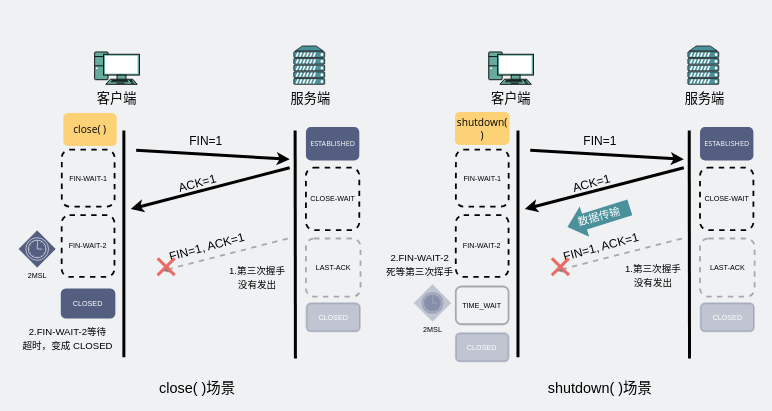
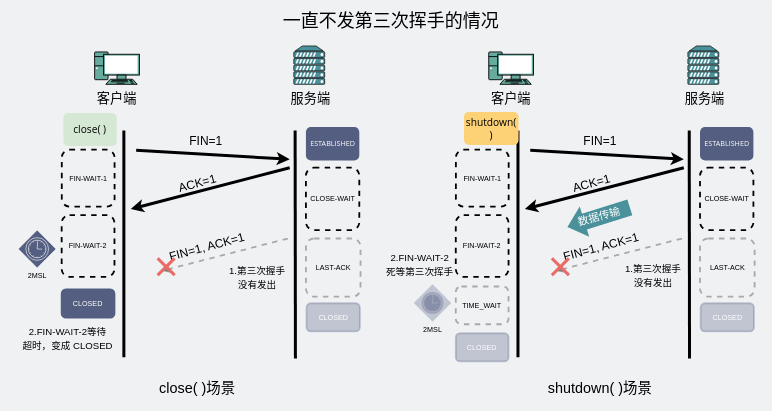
  <mxCell id="0" />
  <mxCell id="1" parent="0" />
  <mxCell id="2" value="" style="fontColor=#0066CC;verticalAlign=top;verticalLabelPosition=bottom;labelPosition=center;align=center;html=1;outlineConnect=0;gradientColor=none;gradientDirection=north;strokeWidth=2;shape=mxgraph.networks.pc;fillColor=#67AB9F;fontSize=30;" parent="1" vertex="1"><mxGeometry x="157.27" y="86" width="74.65" height="54" as="geometry" /></mxCell>
  <mxCell id="3" value="客户端" style="text;html=1;strokeColor=none;fillColor=none;align=center;verticalAlign=middle;whiteSpace=wrap;rounded=0;fontSize=22;" parent="1" vertex="1"><mxGeometry x="105.09" y="154" width="179" height="20" as="geometry" /></mxCell>
  <mxCell id="4" value="" style="fontColor=#0066CC;verticalAlign=top;verticalLabelPosition=bottom;labelPosition=center;align=center;html=1;outlineConnect=0;gradientColor=none;gradientDirection=north;strokeWidth=2;shape=mxgraph.networks.server;fillColor=#4A919B;" parent="1" vertex="1"><mxGeometry x="489.27" y="76" width="51.5" height="64" as="geometry" /></mxCell>
  <mxCell id="5" value="服务端" style="text;html=1;strokeColor=none;fillColor=none;align=center;verticalAlign=middle;whiteSpace=wrap;rounded=0;fontSize=22;" parent="1" vertex="1"><mxGeometry x="428.27" y="154" width="179" height="20" as="geometry" /></mxCell>
+ <mxCell id="6" value="&lt;span style=&quot;font-size: 30px&quot;&gt;一直不发第三次挥手的情况&lt;/span&gt;" style="text;html=1;strokeColor=none;fillColor=none;align=center;verticalAlign=middle;whiteSpace=wrap;rounded=0;" parent="1" vertex="1"><mxGeometry x="453.96" y="20" width="395" height="28" as="geometry" /></mxCell>
  <mxCell id="7" value="" style="endArrow=none;html=1;strokeWidth=5;" parent="1" edge="1"><mxGeometry width="50" height="50" relative="1" as="geometry"><mxPoint x="206" y="595" as="sourcePoint" /><mxPoint x="206" y="217" as="targetPoint" /></mxGeometry></mxCell>
  <mxCell id="8" value="" style="endArrow=classic;html=1;strokeWidth=5;fontSize=20;" parent="1" edge="1"><mxGeometry width="50" height="50" relative="1" as="geometry"><mxPoint x="226.5" y="250" as="sourcePoint" /><mxPoint x="482.5" y="265" as="targetPoint" /></mxGeometry></mxCell>
  <mxCell id="9" value="FIN=1" style="text;html=1;strokeColor=none;fillColor=none;align=center;verticalAlign=middle;whiteSpace=wrap;rounded=0;fontSize=20;" parent="1" vertex="1"><mxGeometry x="296.5" y="223" width="92" height="21" as="geometry" /></mxCell>
  <mxCell id="10" value="" style="endArrow=none;html=1;strokeWidth=5;startArrow=classic;startFill=1;endFill=0;" parent="1" edge="1"><mxGeometry width="50" height="50" relative="1" as="geometry"><mxPoint x="217.5" y="348" as="sourcePoint" /><mxPoint x="482.5" y="279" as="targetPoint" /></mxGeometry></mxCell>
  <mxCell id="11" value="FIN-WAIT-1" style="rounded=1;whiteSpace=wrap;html=1;strokeColor=#000000;fillColor=none;dashed=1;strokeWidth=3;" parent="1" vertex="1"><mxGeometry x="102.5" y="249" width="88" height="95" as="geometry" /></mxCell>
  <mxCell id="12" value="&lt;span style=&quot;font-family: &amp;quot;open sans&amp;quot; , &amp;quot;clear sans&amp;quot; , &amp;quot;helvetica neue&amp;quot; , &amp;quot;helvetica&amp;quot; , &amp;quot;arial&amp;quot; , sans-serif&quot;&gt;&lt;font style=&quot;font-size: 12px&quot;&gt;ESTABLISHED&lt;/font&gt;&lt;/span&gt;" style="rounded=1;whiteSpace=wrap;html=1;dashed=1;strokeWidth=3;strokeColor=none;fillColor=#535E80;fontColor=#FFFFFF;" parent="1" vertex="1"><mxGeometry x="509.5" y="211" width="89" height="56" as="geometry" /></mxCell>
  <mxCell id="13" value="&lt;span&gt;CLOSE-WAIT&lt;/span&gt;" style="rounded=1;whiteSpace=wrap;html=1;strokeColor=#000000;dashed=1;strokeWidth=3;fillColor=none;" parent="1" vertex="1"><mxGeometry x="509.5" y="279" width="89" height="104" as="geometry" /></mxCell>
  <mxCell id="14" value="LAST-ACK" style="rounded=1;whiteSpace=wrap;html=1;strokeColor=#000000;fillColor=none;dashed=1;strokeWidth=3;opacity=30;" parent="1" vertex="1"><mxGeometry x="509.5" y="397" width="91" height="97" as="geometry" /></mxCell>
  <mxCell id="15" value="FIN-WAIT-2" style="rounded=1;whiteSpace=wrap;html=1;strokeColor=#000000;dashed=1;strokeWidth=3;fillColor=none;" parent="1" vertex="1"><mxGeometry x="102.32" y="358" width="88" height="103" as="geometry" /></mxCell>
  <mxCell id="16" value="ACK=1" style="text;html=1;strokeColor=none;fillColor=none;align=center;verticalAlign=middle;whiteSpace=wrap;rounded=0;fontSize=20;rotation=-15;" parent="1" vertex="1"><mxGeometry x="194.09" y="287.92" width="269" height="32" as="geometry" /></mxCell>
  <mxCell id="17" value="" style="endArrow=none;html=1;strokeWidth=5;" parent="1" edge="1"><mxGeometry width="50" height="50" relative="1" as="geometry"><mxPoint x="492" y="597" as="sourcePoint" /><mxPoint x="491.5" y="217" as="targetPoint" /></mxGeometry></mxCell>
  <mxCell id="18" value="" style="endArrow=none;html=1;strokeWidth=3;startArrow=classic;startFill=1;endFill=0;dashed=1;opacity=30;" parent="1" edge="1"><mxGeometry width="50" height="50" relative="1" as="geometry"><mxPoint x="269" y="451" as="sourcePoint" /><mxPoint x="483.5" y="396" as="targetPoint" /></mxGeometry></mxCell>
  <mxCell id="19" value="FIN=1, ACK=1" style="text;html=1;strokeColor=none;fillColor=none;align=center;verticalAlign=middle;whiteSpace=wrap;rounded=0;fontSize=20;rotation=-15;" parent="1" vertex="1"><mxGeometry x="210" y="394" width="269" height="32" as="geometry" /></mxCell>
  <mxCell id="20" value="&lt;font color=&quot;#ffffff&quot;&gt;CLOSED&lt;/font&gt;" style="rounded=1;whiteSpace=wrap;html=1;strokeWidth=3;strokeColor=#535E80;fillColor=#535E80;" parent="1" vertex="1"><mxGeometry x="102.32" y="482" width="88" height="47" as="geometry" /></mxCell>
  <mxCell id="21" value="&lt;font color=&quot;#ffffff&quot;&gt;CLOSED&lt;/font&gt;" style="rounded=1;whiteSpace=wrap;html=1;strokeWidth=3;strokeColor=#535E80;fillColor=#535E80;opacity=30;" parent="1" vertex="1"><mxGeometry x="510.5" y="505" width="89" height="47" as="geometry" /></mxCell>
  <mxCell id="22" value="" style="points=[[0.25,0.25,0],[0.5,0,0],[0.75,0.25,0],[1,0.5,0],[0.75,0.75,0],[0.5,1,0],[0.25,0.75,0],[0,0.5,0]];shape=mxgraph.bpmn.gateway2;html=1;verticalLabelPosition=bottom;labelBackgroundColor=#ffffff;verticalAlign=top;align=center;perimeter=rhombusPerimeter;outlineConnect=0;outline=standard;symbol=timer;fillColor=#535E80;strokeColor=#FFFFFF;" parent="1" vertex="1"><mxGeometry x="30" y="383" width="63" height="63" as="geometry" /></mxCell>
  <mxCell id="23" value="2MSL" style="text;html=1;strokeColor=none;fillColor=none;align=center;verticalAlign=middle;whiteSpace=wrap;rounded=0;" parent="1" vertex="1"><mxGeometry x="41.5" y="450" width="40" height="20" as="geometry" /></mxCell>
- <mxCell id="24" value="&lt;span style=&quot;font-family: &amp;#34;open sans&amp;#34; , &amp;#34;clear sans&amp;#34; , &amp;#34;helvetica neue&amp;#34; , &amp;#34;helvetica&amp;#34; , &amp;#34;arial&amp;#34; , sans-serif&quot;&gt;&lt;font&gt;&lt;font style=&quot;font-size: 17px&quot;&gt;close( )&lt;/font&gt;&lt;br&gt;&lt;/font&gt;&lt;/span&gt;" style="rounded=1;whiteSpace=wrap;html=1;dashed=1;strokeWidth=3;strokeColor=none;fillColor=#FDD276;" parent="1" vertex="1"><mxGeometry x="105.09" y="188" width="89" height="55" as="geometry" /></mxCell>
+ <mxCell id="24" value="&lt;span style=&quot;font-family: &amp;#34;open sans&amp;#34; , &amp;#34;clear sans&amp;#34; , &amp;#34;helvetica neue&amp;#34; , &amp;#34;helvetica&amp;#34; , &amp;#34;arial&amp;#34; , sans-serif&quot;&gt;&lt;font&gt;&lt;font style=&quot;font-size: 17px&quot;&gt;close( )&lt;/font&gt;&lt;br&gt;&lt;/font&gt;&lt;/span&gt;" style="rounded=1;whiteSpace=wrap;html=1;dashed=1;strokeWidth=3;strokeColor=none;fillColor=#d5e8d4;" parent="1" vertex="1"><mxGeometry x="105.09" y="188" width="89" height="55" as="geometry" /></mxCell>
  <mxCell id="25" value="&lt;font style=&quot;font-size: 72px&quot; color=&quot;#ea6b66&quot;&gt;×&lt;/font&gt;" style="text;html=1;strokeColor=none;fillColor=none;align=center;verticalAlign=middle;whiteSpace=wrap;rounded=0;opacity=30;" parent="1" vertex="1"><mxGeometry x="256.5" y="433" width="40" height="20" as="geometry" /></mxCell>
  <mxCell id="26" value="&lt;font style=&quot;font-size: 16px&quot;&gt;1.第三次握手&lt;br&gt;没有发出&lt;/font&gt;" style="text;html=1;strokeColor=none;fillColor=none;align=center;verticalAlign=middle;whiteSpace=wrap;rounded=0;fontSize=20;rotation=0;" parent="1" vertex="1"><mxGeometry x="354" y="444" width="149" height="32" as="geometry" /></mxCell>
  <mxCell id="27" value="&lt;font style=&quot;font-size: 16px&quot;&gt;2.FIN-WAIT-2等待&lt;br&gt;超时，变成 CLOSED&lt;/font&gt;" style="text;html=1;strokeColor=none;fillColor=none;align=center;verticalAlign=middle;whiteSpace=wrap;rounded=0;fontSize=20;rotation=0;" parent="1" vertex="1"><mxGeometry x="20" y="531" width="185" height="62" as="geometry" /></mxCell>
  <mxCell id="28" value="" style="shape=flexArrow;endArrow=classic;html=1;fontColor=#FFFFFF;gradientColor=none;endWidth=24.382;endSize=9.583;width=27.5;strokeColor=none;fillColor=#4A919B;" parent="1" edge="1"><mxGeometry width="50" height="50" relative="1" as="geometry"><mxPoint x="1049.96" y="345" as="sourcePoint" /><mxPoint x="945" y="378" as="targetPoint" /></mxGeometry></mxCell>
  <mxCell id="29" value="" style="fontColor=#0066CC;verticalAlign=top;verticalLabelPosition=bottom;labelPosition=center;align=center;html=1;outlineConnect=0;gradientColor=none;gradientDirection=north;strokeWidth=2;shape=mxgraph.networks.pc;fillColor=#67AB9F;fontSize=30;" parent="1" vertex="1"><mxGeometry x="814.27" y="86" width="74.65" height="54" as="geometry" /></mxCell>
  <mxCell id="30" value="客户端" style="text;html=1;strokeColor=none;fillColor=none;align=center;verticalAlign=middle;whiteSpace=wrap;rounded=0;fontSize=22;" parent="1" vertex="1"><mxGeometry x="762.09" y="154" width="179" height="20" as="geometry" /></mxCell>
  <mxCell id="31" value="" style="fontColor=#0066CC;verticalAlign=top;verticalLabelPosition=bottom;labelPosition=center;align=center;html=1;outlineConnect=0;gradientColor=none;gradientDirection=north;strokeWidth=2;shape=mxgraph.networks.server;fillColor=#4A919B;" parent="1" vertex="1"><mxGeometry x="1146.27" y="76" width="51.5" height="64" as="geometry" /></mxCell>
  <mxCell id="32" value="服务端" style="text;html=1;strokeColor=none;fillColor=none;align=center;verticalAlign=middle;whiteSpace=wrap;rounded=0;fontSize=22;" parent="1" vertex="1"><mxGeometry x="1085.27" y="154" width="179" height="20" as="geometry" /></mxCell>
  <mxCell id="33" value="" style="endArrow=none;html=1;strokeWidth=5;" parent="1" edge="1"><mxGeometry width="50" height="50" relative="1" as="geometry"><mxPoint x="863" y="595" as="sourcePoint" /><mxPoint x="863" y="217" as="targetPoint" /></mxGeometry></mxCell>
  <mxCell id="34" value="" style="endArrow=classic;html=1;strokeWidth=5;fontSize=20;" parent="1" edge="1"><mxGeometry width="50" height="50" relative="1" as="geometry"><mxPoint x="883.5" y="250" as="sourcePoint" /><mxPoint x="1139.5" y="265" as="targetPoint" /></mxGeometry></mxCell>
  <mxCell id="35" value="FIN=1" style="text;html=1;strokeColor=none;fillColor=none;align=center;verticalAlign=middle;whiteSpace=wrap;rounded=0;fontSize=20;" parent="1" vertex="1"><mxGeometry x="953.5" y="223" width="92" height="21" as="geometry" /></mxCell>
  <mxCell id="36" value="" style="endArrow=none;html=1;strokeWidth=5;startArrow=classic;startFill=1;endFill=0;" parent="1" edge="1"><mxGeometry width="50" height="50" relative="1" as="geometry"><mxPoint x="874.5" y="348" as="sourcePoint" /><mxPoint x="1139.5" y="279" as="targetPoint" /></mxGeometry></mxCell>
  <mxCell id="37" value="FIN-WAIT-1" style="rounded=1;whiteSpace=wrap;html=1;strokeColor=#000000;fillColor=none;dashed=1;strokeWidth=3;" parent="1" vertex="1"><mxGeometry x="759.5" y="249" width="88" height="95" as="geometry" /></mxCell>
  <mxCell id="38" value="&lt;span style=&quot;font-family: &amp;quot;open sans&amp;quot; , &amp;quot;clear sans&amp;quot; , &amp;quot;helvetica neue&amp;quot; , &amp;quot;helvetica&amp;quot; , &amp;quot;arial&amp;quot; , sans-serif&quot;&gt;&lt;font style=&quot;font-size: 12px&quot;&gt;ESTABLISHED&lt;/font&gt;&lt;/span&gt;" style="rounded=1;whiteSpace=wrap;html=1;dashed=1;strokeWidth=3;strokeColor=none;fillColor=#535E80;fontColor=#FFFFFF;" parent="1" vertex="1"><mxGeometry x="1166.5" y="211" width="89" height="56" as="geometry" /></mxCell>
  <mxCell id="39" value="&lt;span&gt;CLOSE-WAIT&lt;/span&gt;" style="rounded=1;whiteSpace=wrap;html=1;strokeColor=#000000;dashed=1;strokeWidth=3;fillColor=none;" parent="1" vertex="1"><mxGeometry x="1166.5" y="279" width="89" height="104" as="geometry" /></mxCell>
  <mxCell id="40" value="LAST-ACK" style="rounded=1;whiteSpace=wrap;html=1;strokeColor=#000000;fillColor=none;dashed=1;strokeWidth=3;opacity=30;" parent="1" vertex="1"><mxGeometry x="1166.5" y="397" width="91" height="97" as="geometry" /></mxCell>
  <mxCell id="41" value="FIN-WAIT-2" style="rounded=1;whiteSpace=wrap;html=1;strokeColor=#000000;dashed=1;strokeWidth=3;fillColor=none;" parent="1" vertex="1"><mxGeometry x="759.32" y="358" width="88" height="103" as="geometry" /></mxCell>
  <mxCell id="42" value="ACK=1" style="text;html=1;strokeColor=none;fillColor=none;align=center;verticalAlign=middle;whiteSpace=wrap;rounded=0;fontSize=20;rotation=-15;" parent="1" vertex="1"><mxGeometry x="851.09" y="287.92" width="269" height="32" as="geometry" /></mxCell>
  <mxCell id="43" value="" style="endArrow=none;html=1;strokeWidth=5;" parent="1" edge="1"><mxGeometry width="50" height="50" relative="1" as="geometry"><mxPoint x="1149" y="597" as="sourcePoint" /><mxPoint x="1148.5" y="217" as="targetPoint" /></mxGeometry></mxCell>
  <mxCell id="44" value="" style="endArrow=none;html=1;strokeWidth=3;startArrow=classic;startFill=1;endFill=0;dashed=1;opacity=30;" parent="1" edge="1"><mxGeometry width="50" height="50" relative="1" as="geometry"><mxPoint x="926" y="451" as="sourcePoint" /><mxPoint x="1140.5" y="396" as="targetPoint" /></mxGeometry></mxCell>
  <mxCell id="45" value="FIN=1, ACK=1" style="text;html=1;strokeColor=none;fillColor=none;align=center;verticalAlign=middle;whiteSpace=wrap;rounded=0;fontSize=20;rotation=-15;" parent="1" vertex="1"><mxGeometry x="867" y="394" width="269" height="32" as="geometry" /></mxCell>
- <mxCell id="46" value="TIME_WAIT" style="rounded=1;whiteSpace=wrap;html=1;strokeColor=#000000;fillColor=none;dashed=0;strokeWidth=3;opacity=30;" parent="1" vertex="1"><mxGeometry x="759.32" y="477" width="88" height="63" as="geometry" /></mxCell>
+ <mxCell id="46" value="TIME_WAIT" style="rounded=1;whiteSpace=wrap;html=1;strokeColor=#000000;fillColor=none;dashed=1;strokeWidth=3;opacity=30;" parent="1" vertex="1"><mxGeometry x="759.32" y="477" width="88" height="63" as="geometry" /></mxCell>
  <mxCell id="47" value="&lt;font color=&quot;#ffffff&quot;&gt;CLOSED&lt;/font&gt;" style="rounded=1;whiteSpace=wrap;html=1;strokeWidth=3;strokeColor=#535E80;fillColor=#535E80;opacity=30;" parent="1" vertex="1"><mxGeometry x="759.32" y="555" width="88" height="47" as="geometry" /></mxCell>
  <mxCell id="48" value="&lt;font color=&quot;#ffffff&quot;&gt;CLOSED&lt;/font&gt;" style="rounded=1;whiteSpace=wrap;html=1;strokeWidth=3;strokeColor=#535E80;fillColor=#535E80;opacity=30;" parent="1" vertex="1"><mxGeometry x="1167.5" y="505" width="89" height="47" as="geometry" /></mxCell>
  <mxCell id="49" value="" style="points=[[0.25,0.25,0],[0.5,0,0],[0.75,0.25,0],[1,0.5,0],[0.75,0.75,0],[0.5,1,0],[0.25,0.75,0],[0,0.5,0]];shape=mxgraph.bpmn.gateway2;html=1;verticalLabelPosition=bottom;labelBackgroundColor=#ffffff;verticalAlign=top;align=center;perimeter=rhombusPerimeter;outlineConnect=0;outline=standard;symbol=timer;fillColor=#535E80;strokeColor=#FFFFFF;opacity=30;" parent="1" vertex="1"><mxGeometry x="689" y="473" width="63" height="63" as="geometry" /></mxCell>
  <mxCell id="50" value="2MSL" style="text;html=1;strokeColor=none;fillColor=none;align=center;verticalAlign=middle;whiteSpace=wrap;rounded=0;opacity=30;" parent="1" vertex="1"><mxGeometry x="700.5" y="540" width="40" height="20" as="geometry" /></mxCell>
- <mxCell id="51" value="&lt;span style=&quot;font-family: &amp;#34;open sans&amp;#34; , &amp;#34;clear sans&amp;#34; , &amp;#34;helvetica neue&amp;#34; , &amp;#34;helvetica&amp;#34; , &amp;#34;arial&amp;#34; , sans-serif&quot;&gt;&lt;font&gt;&lt;font style=&quot;font-size: 17px&quot;&gt;shutdown( )&lt;/font&gt;&lt;br&gt;&lt;/font&gt;&lt;/span&gt;" style="rounded=1;whiteSpace=wrap;html=1;dashed=1;strokeWidth=3;strokeColor=none;fillColor=#FDD276;" parent="1" vertex="1"><mxGeometry x="758.05" y="186" width="90.91" height="55" as="geometry" /></mxCell>
+ <mxCell id="51" value="&lt;span style=&quot;font-family: &amp;#34;open sans&amp;#34; , &amp;#34;clear sans&amp;#34; , &amp;#34;helvetica neue&amp;#34; , &amp;#34;helvetica&amp;#34; , &amp;#34;arial&amp;#34; , sans-serif&quot;&gt;&lt;font&gt;&lt;font style=&quot;font-size: 17px&quot;&gt;shutdown( )&lt;/font&gt;&lt;br&gt;&lt;/font&gt;&lt;/span&gt;" style="rounded=1;whiteSpace=wrap;html=1;dashed=1;strokeWidth=3;strokeColor=none;fillColor=#FDD276;" parent="1" vertex="1"><mxGeometry x="773.05" y="186" width="90.91" height="55" as="geometry" /></mxCell>
  <mxCell id="52" value="&lt;font style=&quot;font-size: 18px&quot;&gt;数据传输&lt;/font&gt;" style="text;html=1;strokeColor=none;fillColor=none;align=center;verticalAlign=middle;whiteSpace=wrap;rounded=0;fontColor=#FFFFFF;rotation=-15;" parent="1" vertex="1"><mxGeometry x="959" y="351" width="79" height="20" as="geometry" /></mxCell>
  <mxCell id="53" value="&lt;font style=&quot;font-size: 72px&quot; color=&quot;#ea6b66&quot;&gt;×&lt;/font&gt;" style="text;html=1;strokeColor=none;fillColor=none;align=center;verticalAlign=middle;whiteSpace=wrap;rounded=0;" parent="1" vertex="1"><mxGeometry x="913.5" y="433" width="40" height="20" as="geometry" /></mxCell>
  <mxCell id="54" value="&lt;font style=&quot;font-size: 16px&quot;&gt;1.第三次握手&lt;br&gt;没有发出&lt;/font&gt;" style="text;html=1;strokeColor=none;fillColor=none;align=center;verticalAlign=middle;whiteSpace=wrap;rounded=0;fontSize=20;rotation=0;" parent="1" vertex="1"><mxGeometry x="1014" y="441" width="149" height="32" as="geometry" /></mxCell>
  <mxCell id="55" value="&lt;font style=&quot;font-size: 16px&quot;&gt;2.FIN-WAIT-2 &lt;br&gt;死等第三次挥手&lt;/font&gt;" style="text;html=1;strokeColor=none;fillColor=none;align=center;verticalAlign=middle;whiteSpace=wrap;rounded=0;fontSize=20;rotation=0;" parent="1" vertex="1"><mxGeometry x="607.27" y="408" width="185" height="62" as="geometry" /></mxCell>
  <mxCell id="56" value="&lt;font style=&quot;font-size: 24px&quot;&gt;close( )场景&lt;/font&gt;" style="text;html=1;strokeColor=none;fillColor=none;align=center;verticalAlign=middle;whiteSpace=wrap;rounded=0;fontSize=20;rotation=0;" vertex="1" parent="1"><mxGeometry x="254.09" y="631" width="149" height="32" as="geometry" /></mxCell>
  <mxCell id="57" value="&lt;font style=&quot;font-size: 24px&quot;&gt;shutdown( )场景&lt;/font&gt;" style="text;html=1;strokeColor=none;fillColor=none;align=center;verticalAlign=middle;whiteSpace=wrap;rounded=0;fontSize=20;rotation=0;" vertex="1" parent="1"><mxGeometry x="904.5" y="630" width="190" height="33" as="geometry" /></mxCell>
